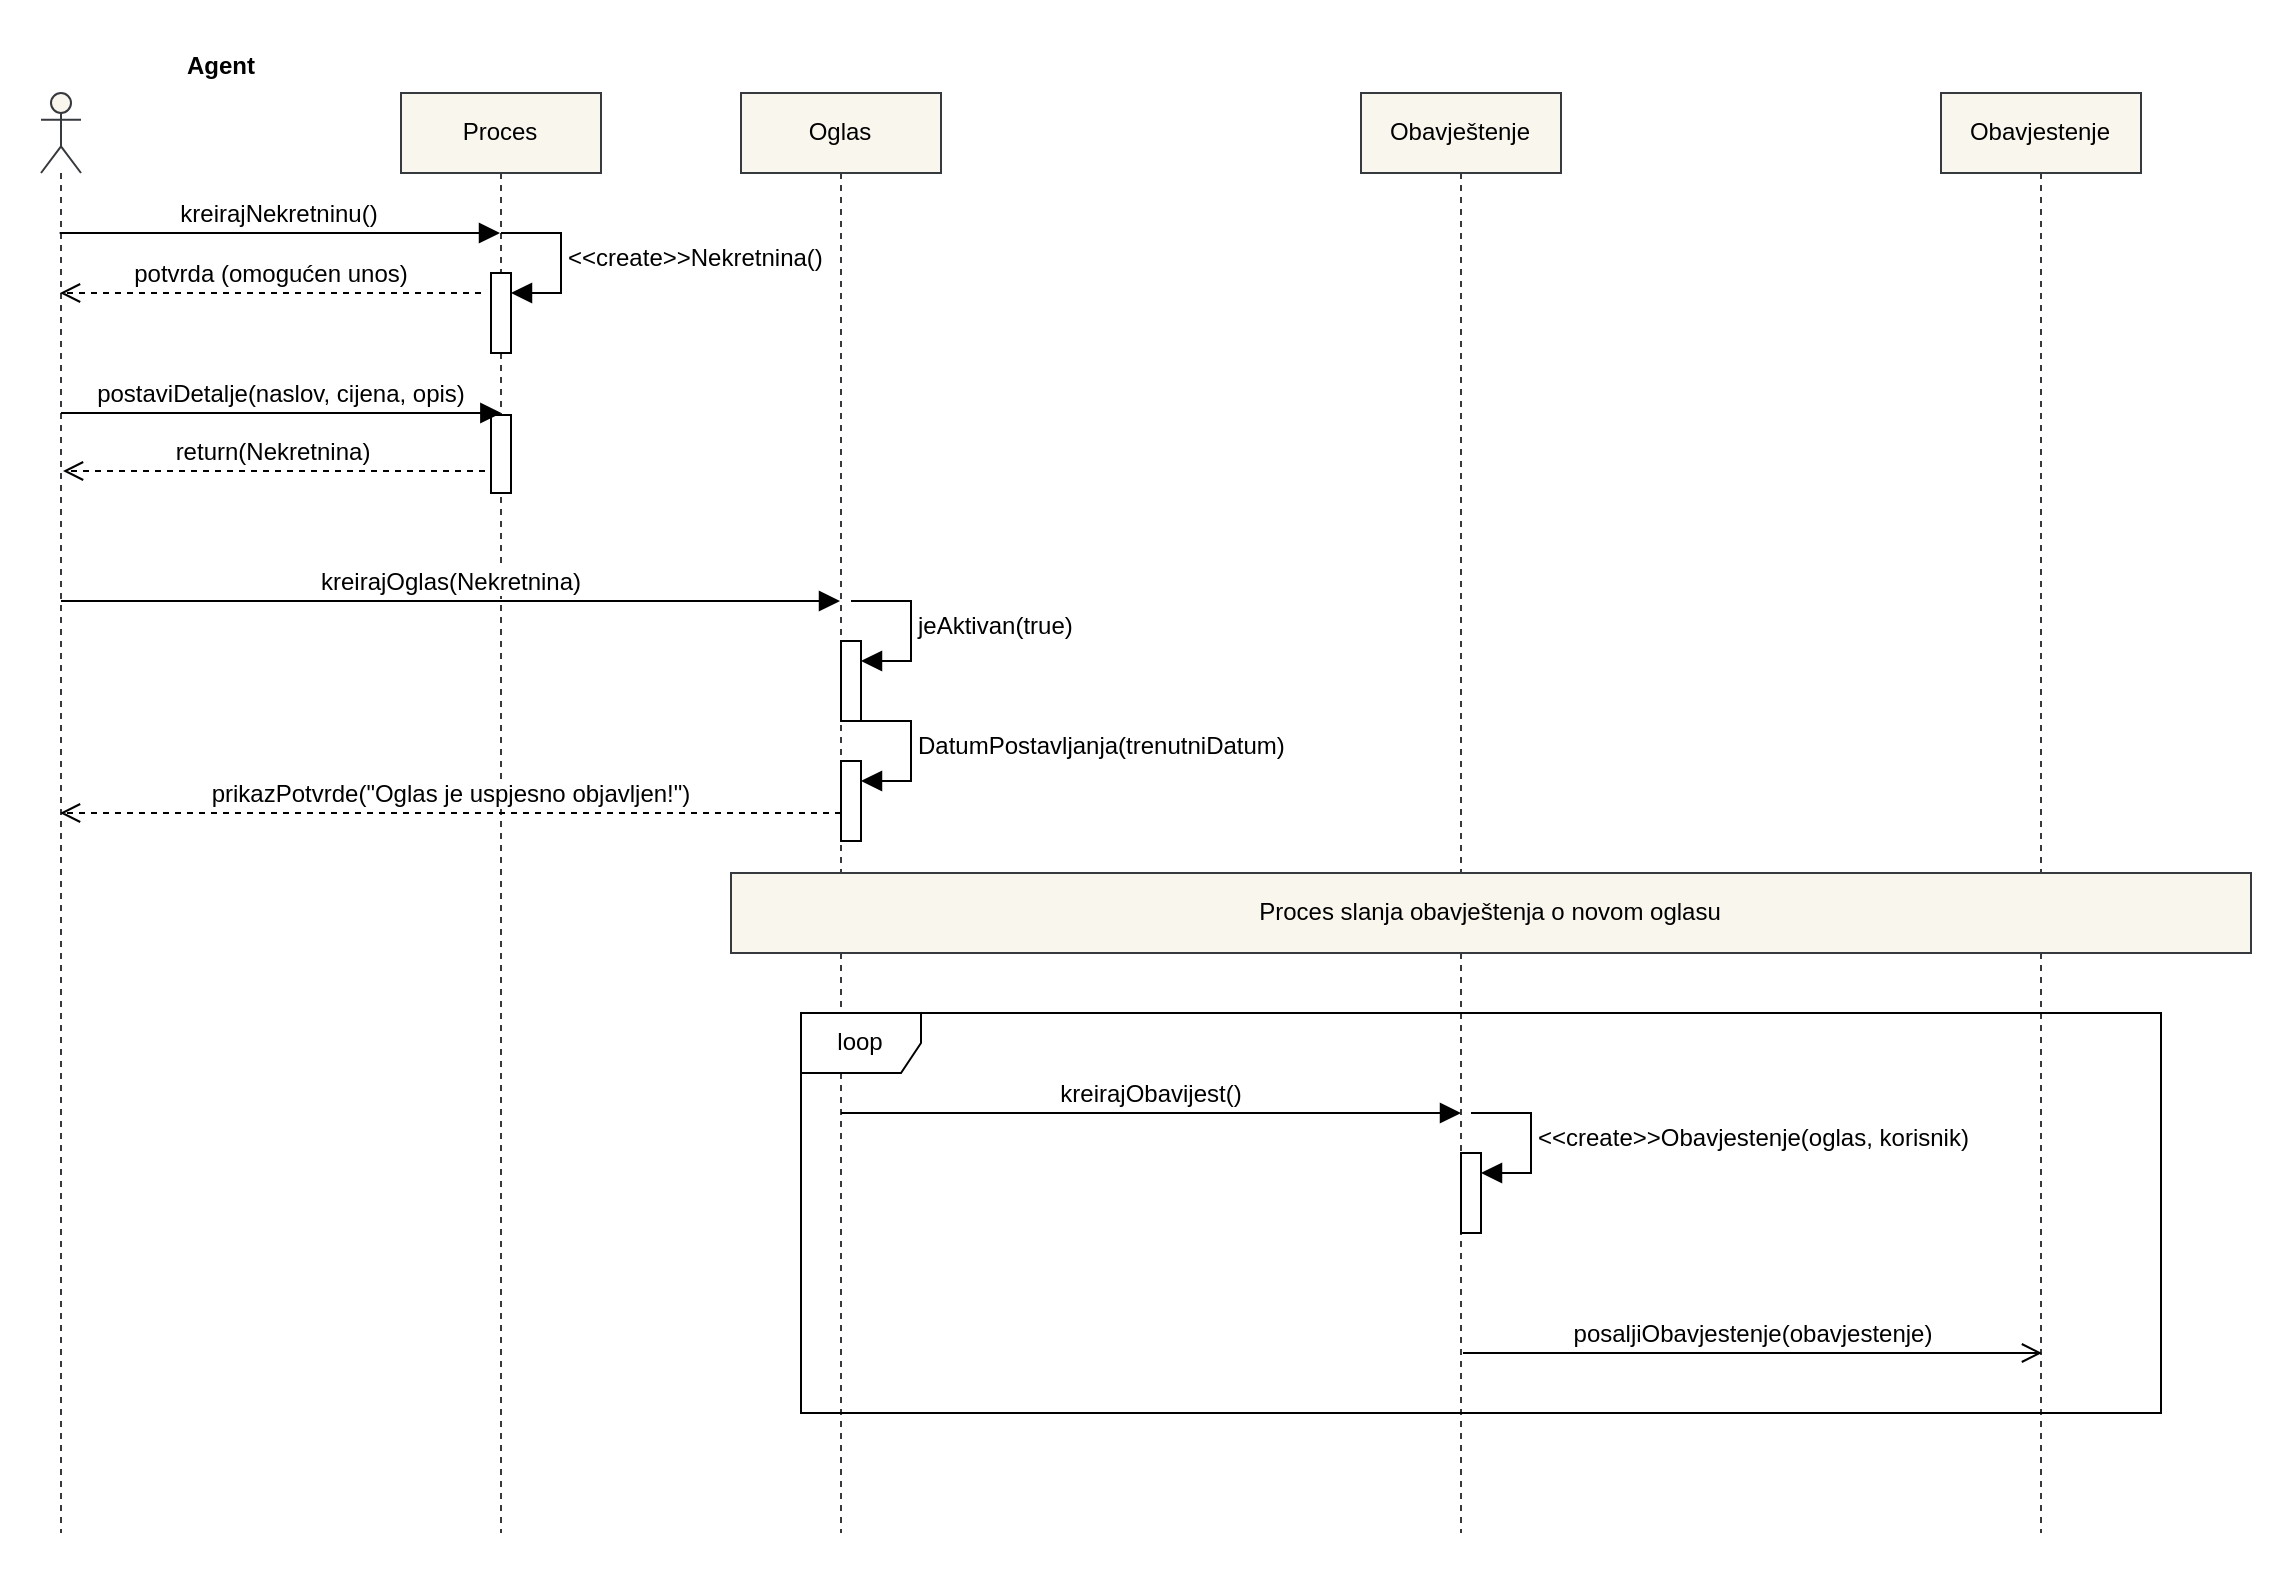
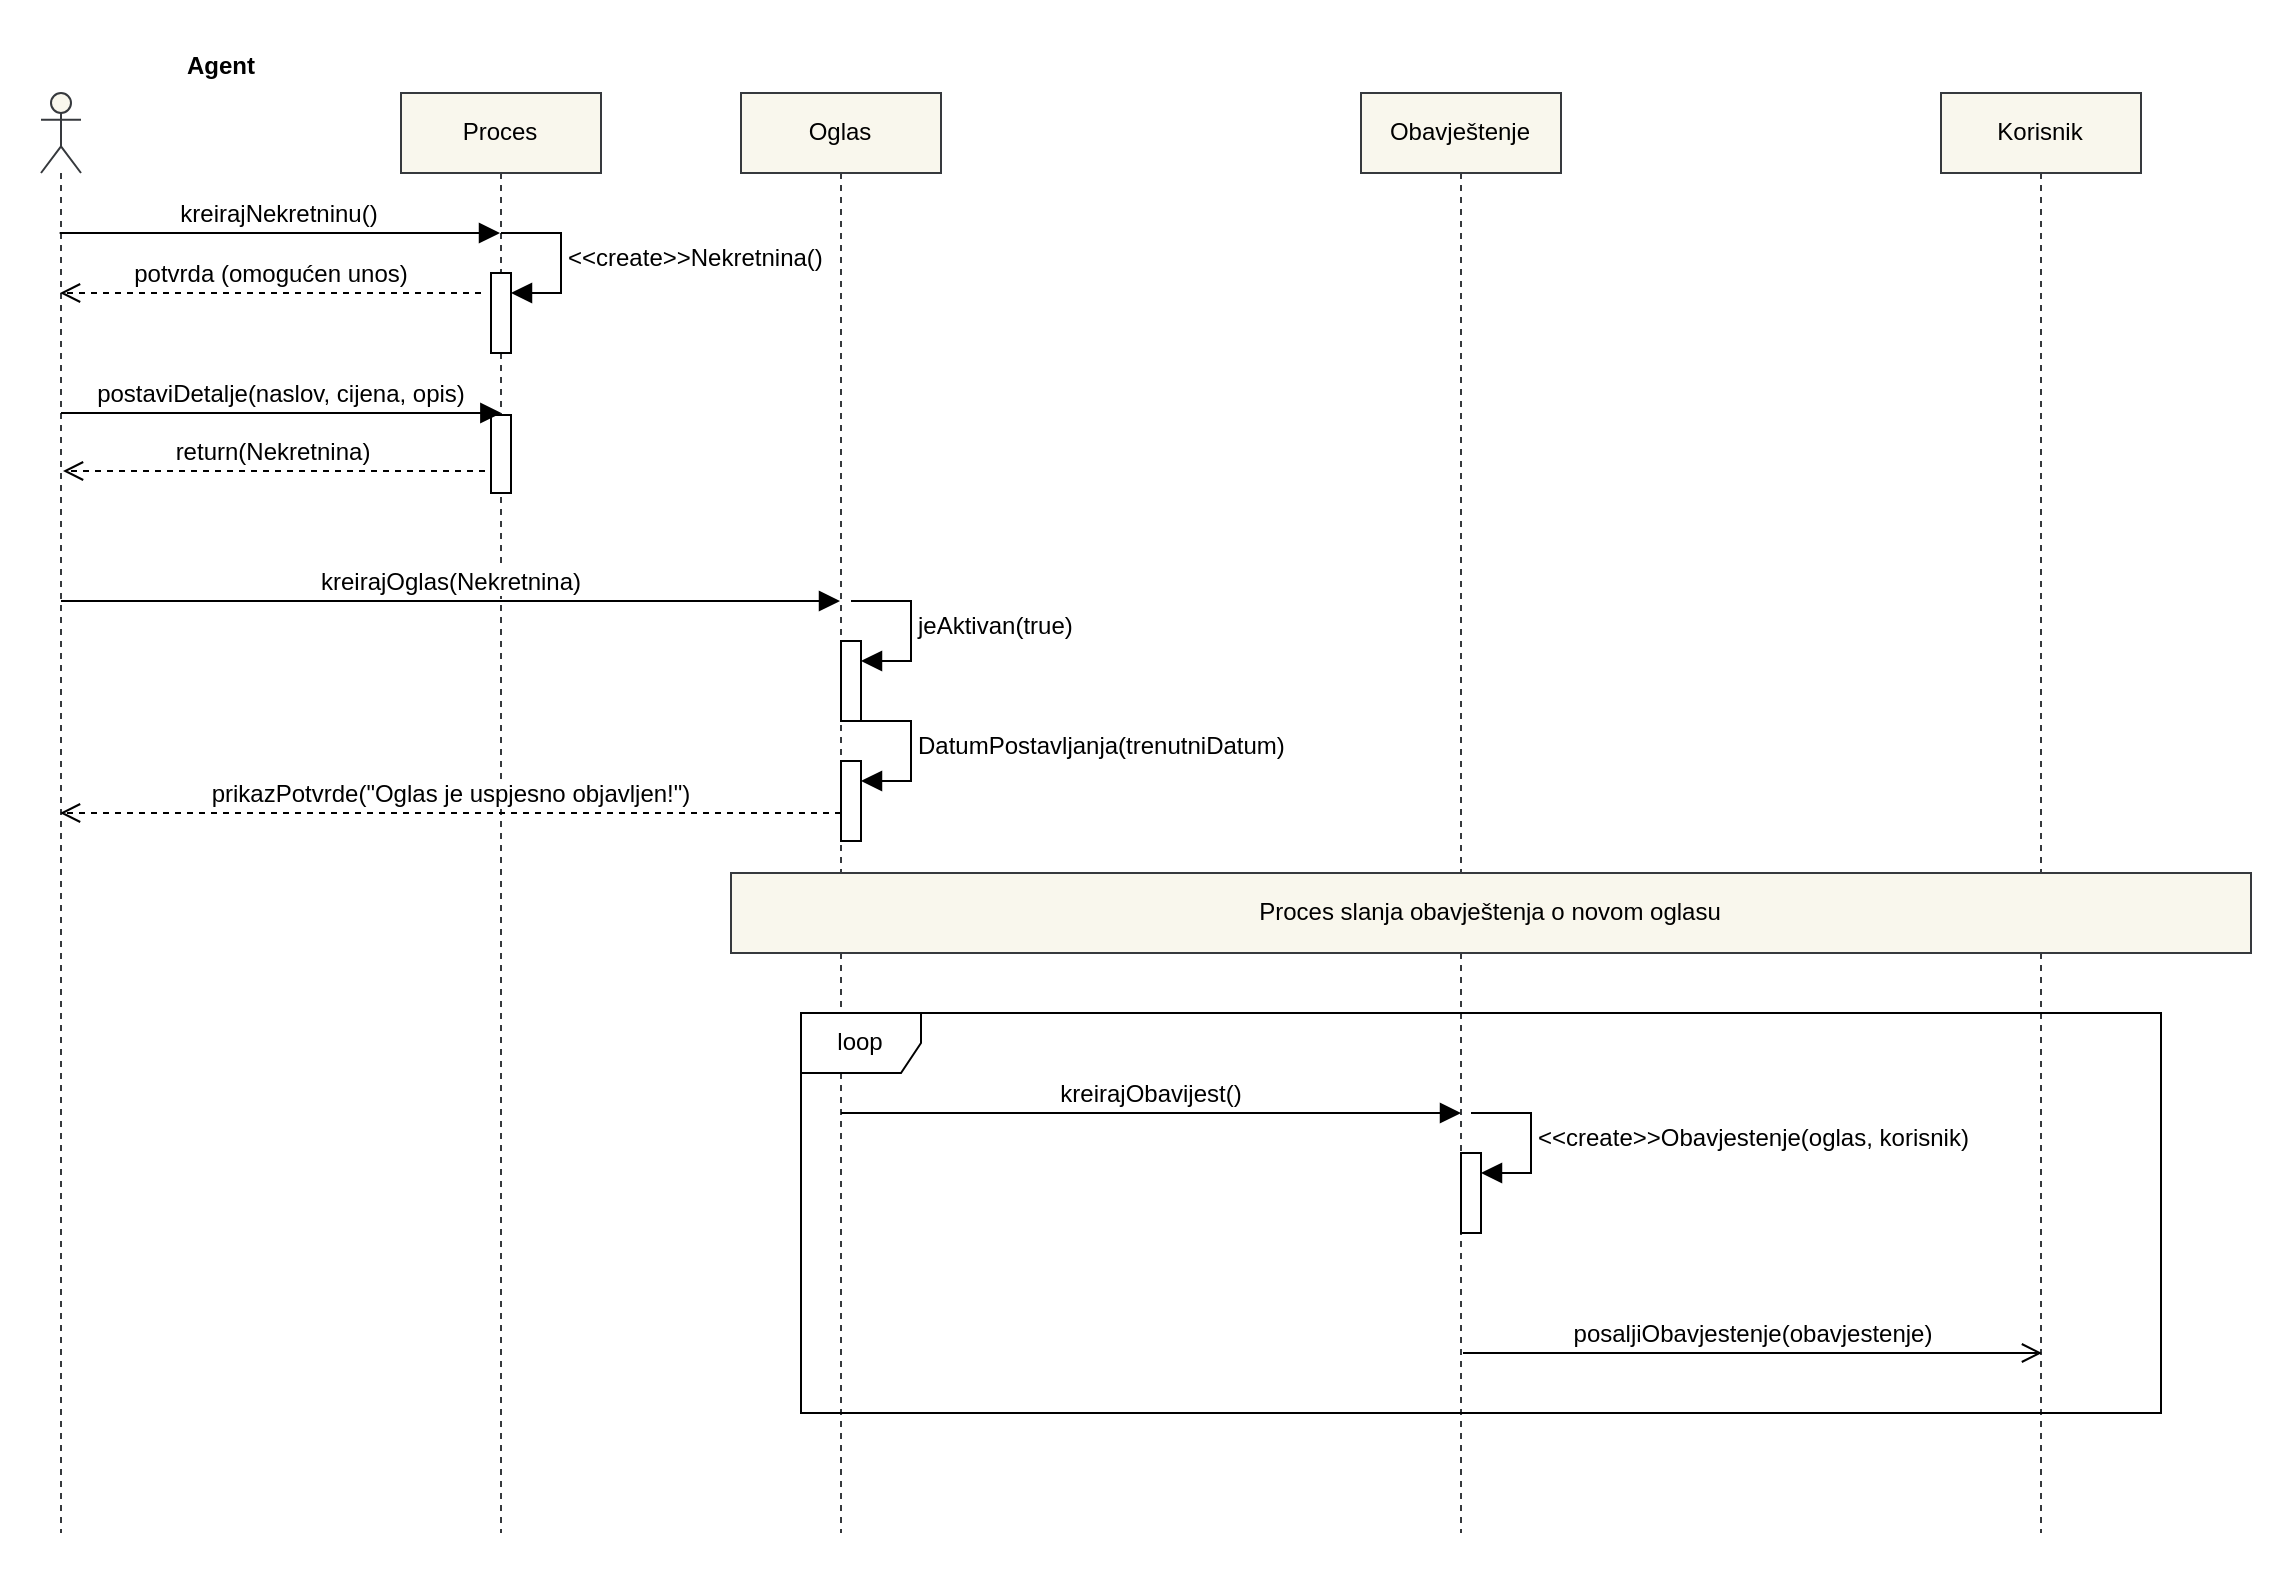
  <mxCell id="0" />
  <mxCell id="1" parent="0" />
  <mxCell id="2" value="Proces" style="shape=umlLifeline;perimeter=lifelinePerimeter;whiteSpace=wrap;html=1;container=1;dropTarget=0;collapsible=0;recursiveResize=0;outlineConnect=0;portConstraint=eastwest;newEdgeStyle={&quot;curved&quot;:0,&quot;rounded&quot;:0};fillColor=#f9f7ed;strokeColor=#36393d;" parent="1" vertex="1"><mxGeometry x="200" y="46" width="100" height="720" as="geometry" /></mxCell>
  <mxCell id="3" value="" style="html=1;points=[[0,0,0,0,5],[0,1,0,0,-5],[1,0,0,0,5],[1,1,0,0,-5]];perimeter=orthogonalPerimeter;outlineConnect=0;targetShapes=umlLifeline;portConstraint=eastwest;newEdgeStyle={&quot;curved&quot;:0,&quot;rounded&quot;:0};" parent="2" vertex="1"><mxGeometry x="45" y="90" width="10" height="40" as="geometry" /></mxCell>
  <mxCell id="4" value="&amp;lt;&amp;lt;create&amp;gt;&amp;gt;Nekretnina()" style="html=1;align=left;spacingLeft=2;endArrow=block;rounded=0;edgeStyle=orthogonalEdgeStyle;curved=0;rounded=0;fontSize=12;startSize=8;endSize=8;" parent="2" target="3" edge="1"><mxGeometry relative="1" as="geometry"><mxPoint x="50" y="70" as="sourcePoint" /><Array as="points"><mxPoint x="80" y="100" /></Array></mxGeometry></mxCell>
  <mxCell id="5" value="" style="html=1;points=[[0,0,0,0,5],[0,1,0,0,-5],[1,0,0,0,5],[1,1,0,0,-5]];perimeter=orthogonalPerimeter;outlineConnect=0;targetShapes=umlLifeline;portConstraint=eastwest;newEdgeStyle={&quot;curved&quot;:0,&quot;rounded&quot;:0};" parent="2" vertex="1"><mxGeometry x="45" y="161" width="10" height="39" as="geometry" /></mxCell>
  <mxCell id="6" value="Oglas" style="shape=umlLifeline;perimeter=lifelinePerimeter;whiteSpace=wrap;html=1;container=1;dropTarget=0;collapsible=0;recursiveResize=0;outlineConnect=0;portConstraint=eastwest;newEdgeStyle={&quot;curved&quot;:0,&quot;rounded&quot;:0};fillColor=#f9f7ed;strokeColor=#36393d;" parent="1" vertex="1"><mxGeometry x="370" y="46" width="100" height="720" as="geometry" /></mxCell>
  <mxCell id="7" value="" style="html=1;points=[[0,0,0,0,5],[0,1,0,0,-5],[1,0,0,0,5],[1,1,0,0,-5]];perimeter=orthogonalPerimeter;outlineConnect=0;targetShapes=umlLifeline;portConstraint=eastwest;newEdgeStyle={&quot;curved&quot;:0,&quot;rounded&quot;:0};" parent="6" vertex="1"><mxGeometry x="50" y="274" width="10" height="40" as="geometry" /></mxCell>
  <mxCell id="8" value="jeAktivan(true)" style="html=1;align=left;spacingLeft=2;endArrow=block;rounded=0;edgeStyle=orthogonalEdgeStyle;curved=0;rounded=0;fontSize=12;startSize=8;endSize=8;" parent="6" target="7" edge="1"><mxGeometry relative="1" as="geometry"><mxPoint x="55" y="254" as="sourcePoint" /><Array as="points"><mxPoint x="85" y="284" /></Array></mxGeometry></mxCell>
  <mxCell id="9" value="" style="html=1;points=[[0,0,0,0,5],[0,1,0,0,-5],[1,0,0,0,5],[1,1,0,0,-5]];perimeter=orthogonalPerimeter;outlineConnect=0;targetShapes=umlLifeline;portConstraint=eastwest;newEdgeStyle={&quot;curved&quot;:0,&quot;rounded&quot;:0};" parent="6" vertex="1"><mxGeometry x="50" y="334" width="10" height="40" as="geometry" /></mxCell>
  <mxCell id="10" value="DatumPostavljanja(trenutniDatum)" style="html=1;align=left;spacingLeft=2;endArrow=block;rounded=0;edgeStyle=orthogonalEdgeStyle;curved=0;rounded=0;fontSize=12;startSize=8;endSize=8;" parent="6" target="9" edge="1"><mxGeometry relative="1" as="geometry"><mxPoint x="55" y="314" as="sourcePoint" /><Array as="points"><mxPoint x="85" y="344" /></Array></mxGeometry></mxCell>
  <mxCell id="11" value="Obavještenje" style="shape=umlLifeline;perimeter=lifelinePerimeter;whiteSpace=wrap;html=1;container=1;dropTarget=0;collapsible=0;recursiveResize=0;outlineConnect=0;portConstraint=eastwest;newEdgeStyle={&quot;curved&quot;:0,&quot;rounded&quot;:0};fillColor=#f9f7ed;strokeColor=#36393d;" parent="1" vertex="1"><mxGeometry x="680" y="46" width="100" height="720" as="geometry" /></mxCell>
  <mxCell id="12" value="" style="shape=umlLifeline;perimeter=lifelinePerimeter;whiteSpace=wrap;html=1;container=1;dropTarget=0;collapsible=0;recursiveResize=0;outlineConnect=0;portConstraint=eastwest;newEdgeStyle={&quot;curved&quot;:0,&quot;rounded&quot;:0};participant=umlActor;fillColor=#f9f7ed;strokeColor=#36393d;" parent="1" vertex="1"><mxGeometry x="20" y="46" width="20" height="720" as="geometry" /></mxCell>
  <mxCell id="13" value="Agent" style="text;align=center;fontStyle=1;verticalAlign=middle;spacingLeft=3;spacingRight=3;strokeColor=none;rotatable=0;points=[[0,0.5],[1,0.5]];portConstraint=eastwest;html=1;" parent="1" vertex="1"><mxGeometry x="70" y="20" width="80" height="26" as="geometry" /></mxCell>
  <mxCell id="14" value="kreirajNekretninu()" style="html=1;verticalAlign=bottom;endArrow=block;curved=0;rounded=0;fontSize=12;startSize=8;endSize=8;" parent="1" edge="1"><mxGeometry width="80" relative="1" as="geometry"><mxPoint x="29.324" y="116" as="sourcePoint" /><mxPoint x="249.5" y="116" as="targetPoint" /></mxGeometry></mxCell>
- <mxCell id="15" value="Obavjestenje" style="shape=umlLifeline;perimeter=lifelinePerimeter;whiteSpace=wrap;html=1;container=1;dropTarget=0;collapsible=0;recursiveResize=0;outlineConnect=0;portConstraint=eastwest;newEdgeStyle={&quot;curved&quot;:0,&quot;rounded&quot;:0};fillColor=#f9f7ed;strokeColor=#36393d;" parent="1" vertex="1"><mxGeometry x="970" y="46" width="100" height="720" as="geometry" /></mxCell>
+ <mxCell id="15" value="Korisnik" style="shape=umlLifeline;perimeter=lifelinePerimeter;whiteSpace=wrap;html=1;container=1;dropTarget=0;collapsible=0;recursiveResize=0;outlineConnect=0;portConstraint=eastwest;newEdgeStyle={&quot;curved&quot;:0,&quot;rounded&quot;:0};fillColor=#f9f7ed;strokeColor=#36393d;" parent="1" vertex="1"><mxGeometry x="970" y="46" width="100" height="720" as="geometry" /></mxCell>
  <mxCell id="16" value="potvrda (omogućen unos)" style="html=1;verticalAlign=bottom;endArrow=open;dashed=1;endSize=8;curved=0;rounded=0;fontSize=12;" parent="1" target="12" edge="1"><mxGeometry relative="1" as="geometry"><mxPoint x="240" y="146" as="sourcePoint" /><mxPoint x="160" y="146" as="targetPoint" /></mxGeometry></mxCell>
  <mxCell id="17" value="postaviDetalje(naslov, cijena, opis)" style="html=1;verticalAlign=bottom;endArrow=block;curved=0;rounded=0;fontSize=12;startSize=8;endSize=8;" parent="1" edge="1"><mxGeometry width="80" relative="1" as="geometry"><mxPoint x="30" y="206" as="sourcePoint" /><mxPoint x="250.176" y="206" as="targetPoint" /></mxGeometry></mxCell>
  <mxCell id="18" value="kreirajOglas(Nekretnina)" style="html=1;verticalAlign=bottom;endArrow=block;curved=0;rounded=0;fontSize=12;startSize=8;endSize=8;" parent="1" edge="1"><mxGeometry width="80" relative="1" as="geometry"><mxPoint x="30" y="300" as="sourcePoint" /><mxPoint x="419.5" y="300" as="targetPoint" /></mxGeometry></mxCell>
  <mxCell id="19" value="return(Nekretnina)" style="html=1;verticalAlign=bottom;endArrow=open;dashed=1;endSize=8;curved=0;rounded=0;fontSize=12;" parent="1" edge="1"><mxGeometry relative="1" as="geometry"><mxPoint x="242" y="235" as="sourcePoint" /><mxPoint x="31" y="235" as="targetPoint" /></mxGeometry></mxCell>
  <mxCell id="20" value="prikazPotvrde(&quot;Oglas je uspjesno objavljen!&quot;)" style="html=1;verticalAlign=bottom;endArrow=open;dashed=1;endSize=8;curved=0;rounded=0;fontSize=12;" parent="1" target="12" edge="1"><mxGeometry relative="1" as="geometry"><mxPoint x="420" y="406" as="sourcePoint" /><mxPoint x="340" y="406" as="targetPoint" /></mxGeometry></mxCell>
  <mxCell id="21" value="Proces slanja obavještenja o novom oglasu" style="html=1;whiteSpace=wrap;fillColor=#f9f7ed;strokeColor=#36393d;" parent="1" vertex="1"><mxGeometry x="365" y="436" width="760" height="40" as="geometry" /></mxCell>
  <mxCell id="22" value="loop" style="shape=umlFrame;whiteSpace=wrap;html=1;pointerEvents=0;" parent="1" vertex="1"><mxGeometry x="400" y="506" width="680" height="200" as="geometry" /></mxCell>
  <mxCell id="23" value="kreirajObavijest()" style="html=1;verticalAlign=bottom;endArrow=block;curved=0;rounded=0;fontSize=12;startSize=8;endSize=8;" parent="1" edge="1"><mxGeometry width="80" relative="1" as="geometry"><mxPoint x="420" y="556" as="sourcePoint" /><mxPoint x="730" y="556" as="targetPoint" /></mxGeometry></mxCell>
  <mxCell id="24" value="" style="html=1;points=[[0,0,0,0,5],[0,1,0,0,-5],[1,0,0,0,5],[1,1,0,0,-5]];perimeter=orthogonalPerimeter;outlineConnect=0;targetShapes=umlLifeline;portConstraint=eastwest;newEdgeStyle={&quot;curved&quot;:0,&quot;rounded&quot;:0};" parent="1" vertex="1"><mxGeometry x="730" y="576" width="10" height="40" as="geometry" /></mxCell>
  <mxCell id="25" value="&amp;lt;&amp;lt;create&amp;gt;&amp;gt;Obavjestenje(oglas, korisnik)" style="html=1;align=left;spacingLeft=2;endArrow=block;rounded=0;edgeStyle=orthogonalEdgeStyle;curved=0;rounded=0;fontSize=12;startSize=8;endSize=8;" parent="1" target="24" edge="1"><mxGeometry relative="1" as="geometry"><mxPoint x="735" y="556" as="sourcePoint" /><Array as="points"><mxPoint x="765" y="586" /></Array></mxGeometry></mxCell>
  <mxCell id="26" value="posaljiObavjestenje(obavjestenje)" style="html=1;verticalAlign=bottom;endArrow=open;curved=0;rounded=0;fontSize=12;startSize=8;endSize=8;endFill=0;" parent="1" edge="1"><mxGeometry width="80" relative="1" as="geometry"><mxPoint x="731" y="676" as="sourcePoint" /><mxPoint x="1020.5" y="676" as="targetPoint" /></mxGeometry></mxCell>
